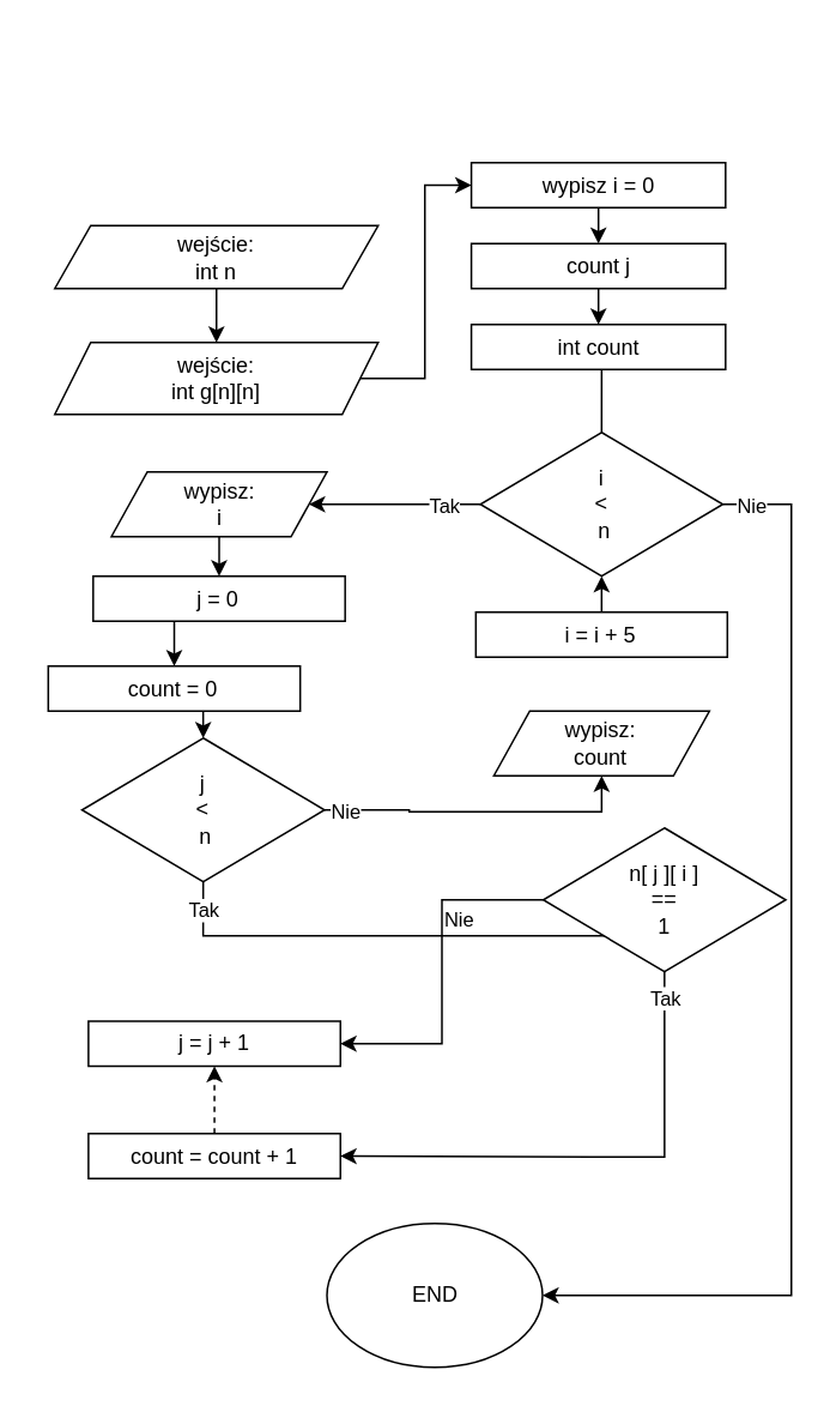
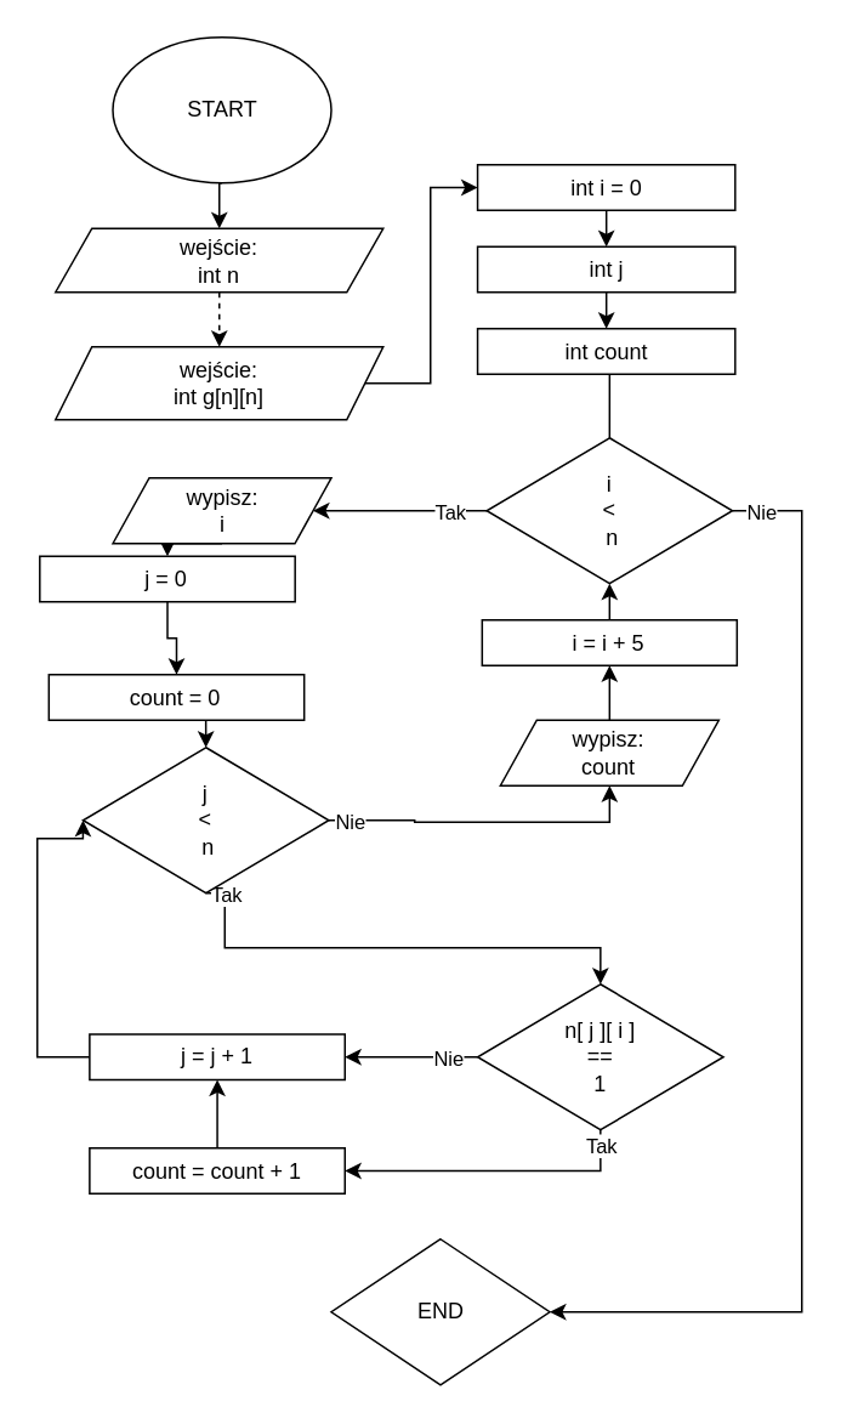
  <mxCell id="0" />
  <mxCell id="1" parent="0" />
+ <mxCell id="2" style="edgeStyle=orthogonalEdgeStyle;rounded=0;orthogonalLoop=1;jettySize=auto;html=1;exitX=0.5;exitY=1;exitDx=0;exitDy=0;entryX=0.5;entryY=0;entryDx=0;entryDy=0;" parent="1" source="3" target="16" edge="1"><mxGeometry relative="1" as="geometry" /></mxCell>
+ <mxCell id="3" value="START" style="ellipse;whiteSpace=wrap;html=1;" parent="1" vertex="1"><mxGeometry x="61.5" y="20" width="120" height="80" as="geometry" /></mxCell>
  <mxCell id="4" style="edgeStyle=orthogonalEdgeStyle;rounded=0;orthogonalLoop=1;jettySize=auto;html=1;exitX=1;exitY=0.5;exitDx=0;exitDy=0;entryX=0;entryY=0.5;entryDx=0;entryDy=0;" parent="1" source="5" target="38" edge="1"><mxGeometry relative="1" as="geometry"><mxPoint x="261.13" y="102.5" as="targetPoint" /></mxGeometry></mxCell>
  <mxCell id="5" value="wejście:&lt;br&gt;int g[n][n]" style="shape=parallelogram;perimeter=parallelogramPerimeter;whiteSpace=wrap;html=1;fixedSize=1;" parent="1" vertex="1"><mxGeometry x="30" y="190" width="180" height="40" as="geometry" /></mxCell>
  <mxCell id="6" style="edgeStyle=orthogonalEdgeStyle;rounded=0;orthogonalLoop=1;jettySize=auto;html=1;exitX=0.5;exitY=1;exitDx=0;exitDy=0;entryX=0.5;entryY=0;entryDx=0;entryDy=0;" edge="1" parent="1" source="7" target="36"><mxGeometry relative="1" as="geometry" /></mxCell>
- <mxCell id="7" value="count j" style="rounded=0;whiteSpace=wrap;html=1;" parent="1" vertex="1"><mxGeometry x="261.88" y="135" width="141.5" height="25" as="geometry" /></mxCell>
+ <mxCell id="7" value="int j" style="rounded=0;whiteSpace=wrap;html=1;" parent="1" vertex="1"><mxGeometry x="261.88" y="135" width="141.5" height="25" as="geometry" /></mxCell>
  <mxCell id="8" style="edgeStyle=orthogonalEdgeStyle;rounded=0;orthogonalLoop=1;jettySize=auto;html=1;exitX=1;exitY=0.5;exitDx=0;exitDy=0;entryX=1;entryY=0.5;entryDx=0;entryDy=0;" parent="1" source="12" target="13" edge="1"><mxGeometry relative="1" as="geometry"><Array as="points"><mxPoint x="440" y="280" /><mxPoint x="440" y="720" /></Array></mxGeometry></mxCell>
  <mxCell id="9" value="Nie" style="edgeLabel;html=1;align=center;verticalAlign=middle;resizable=0;points=[];" parent="8" vertex="1" connectable="0"><mxGeometry x="-0.959" y="1" relative="1" as="geometry"><mxPoint x="3" y="1" as="offset" /></mxGeometry></mxCell>
  <mxCell id="10" style="edgeStyle=orthogonalEdgeStyle;rounded=0;orthogonalLoop=1;jettySize=auto;html=1;exitX=0;exitY=0.5;exitDx=0;exitDy=0;entryX=1;entryY=0.5;entryDx=0;entryDy=0;" parent="1" source="12" target="34" edge="1"><mxGeometry relative="1" as="geometry" /></mxCell>
  <mxCell id="11" value="Tak" style="edgeLabel;html=1;align=center;verticalAlign=middle;resizable=0;points=[];" parent="10" vertex="1" connectable="0"><mxGeometry x="-0.708" relative="1" as="geometry"><mxPoint x="-6" as="offset" /></mxGeometry></mxCell>
  <mxCell id="12" value="i&lt;br&gt;&amp;lt;&lt;br&gt;&amp;nbsp;n" style="rhombus;whiteSpace=wrap;html=1;" parent="1" vertex="1"><mxGeometry x="266.88" y="240" width="135" height="80" as="geometry" /></mxCell>
- <mxCell id="13" value="END" style="ellipse;whiteSpace=wrap;html=1;" parent="1" vertex="1"><mxGeometry x="181.5" y="680" width="120" height="80" as="geometry" /></mxCell>
- <mxCell id="14" style="edgeStyle=orthogonalEdgeStyle;rounded=0;orthogonalLoop=1;jettySize=auto;html=1;exitX=0.5;exitY=0;exitDx=0;exitDy=0;entryX=0.5;entryY=1;entryDx=0;entryDy=0;dashed=1;" parent="1" source="41" target="27" edge="1"><mxGeometry relative="1" as="geometry"><mxPoint x="118.87" y="617.5" as="sourcePoint" /></mxGeometry></mxCell>
- <mxCell id="15" style="edgeStyle=orthogonalEdgeStyle;rounded=0;orthogonalLoop=1;jettySize=auto;html=1;exitX=0.5;exitY=1;exitDx=0;exitDy=0;entryX=0.5;entryY=0;entryDx=0;entryDy=0;" parent="1" source="16" target="5" edge="1"><mxGeometry relative="1" as="geometry" /></mxCell>
+ <mxCell id="13" value="END" style="rhombus;whiteSpace=wrap;html=1;" parent="1" vertex="1"><mxGeometry x="181.5" y="680" width="120" height="80" as="geometry" /></mxCell>
+ <mxCell id="14" style="edgeStyle=orthogonalEdgeStyle;rounded=0;orthogonalLoop=1;jettySize=auto;html=1;exitX=0.5;exitY=0;exitDx=0;exitDy=0;entryX=0.5;entryY=1;entryDx=0;entryDy=0;" parent="1" source="41" target="27" edge="1"><mxGeometry relative="1" as="geometry"><mxPoint x="118.87" y="617.5" as="sourcePoint" /></mxGeometry></mxCell>
+ <mxCell id="15" style="edgeStyle=orthogonalEdgeStyle;rounded=0;orthogonalLoop=1;jettySize=auto;html=1;exitX=0.5;exitY=1;exitDx=0;exitDy=0;entryX=0.5;entryY=0;entryDx=0;entryDy=0;dashed=1;" parent="1" source="16" target="5" edge="1"><mxGeometry relative="1" as="geometry" /></mxCell>
  <mxCell id="16" value="wejście:&lt;br&gt;int n" style="shape=parallelogram;perimeter=parallelogramPerimeter;whiteSpace=wrap;html=1;fixedSize=1;" parent="1" vertex="1"><mxGeometry x="30" y="125" width="180" height="35" as="geometry" /></mxCell>
  <mxCell id="17" style="edgeStyle=orthogonalEdgeStyle;rounded=0;orthogonalLoop=1;jettySize=auto;html=1;exitX=0.5;exitY=1;exitDx=0;exitDy=0;entryX=0.5;entryY=0;entryDx=0;entryDy=0;" edge="1" parent="1" source="18" target="40"><mxGeometry relative="1" as="geometry" /></mxCell>
- <mxCell id="18" value="j = 0" style="rounded=0;whiteSpace=wrap;html=1;" parent="1" vertex="1"><mxGeometry x="51.37" y="320" width="140.25" height="25" as="geometry" /></mxCell>
+ <mxCell id="18" value="j = 0" style="rounded=0;whiteSpace=wrap;html=1;" parent="1" vertex="1"><mxGeometry x="21.37" y="305" width="140.25" height="25" as="geometry" /></mxCell>
  <mxCell id="19" style="edgeStyle=orthogonalEdgeStyle;rounded=0;orthogonalLoop=1;jettySize=auto;html=1;exitX=0.5;exitY=1;exitDx=0;exitDy=0;entryX=0.5;entryY=0;entryDx=0;entryDy=0;" parent="1" source="23" target="32" edge="1"><mxGeometry relative="1" as="geometry"><Array as="points"><mxPoint x="123" y="520" /><mxPoint x="329" y="520" /></Array></mxGeometry></mxCell>
  <mxCell id="20" value="Tak" style="edgeLabel;html=1;align=center;verticalAlign=middle;resizable=0;points=[];" parent="19" vertex="1" connectable="0"><mxGeometry x="-0.853" relative="1" as="geometry"><mxPoint y="-9" as="offset" /></mxGeometry></mxCell>
  <mxCell id="21" style="edgeStyle=orthogonalEdgeStyle;rounded=0;orthogonalLoop=1;jettySize=auto;html=1;exitX=1;exitY=0.5;exitDx=0;exitDy=0;entryX=0.5;entryY=1;entryDx=0;entryDy=0;" parent="1" source="23" target="43" edge="1"><mxGeometry relative="1" as="geometry"><mxPoint x="266.88" y="460" as="targetPoint" /></mxGeometry></mxCell>
  <mxCell id="22" value="Nie" style="edgeLabel;html=1;align=center;verticalAlign=middle;resizable=0;points=[];" parent="21" vertex="1" connectable="0"><mxGeometry x="-0.74" y="1" relative="1" as="geometry"><mxPoint x="-12" y="1" as="offset" /></mxGeometry></mxCell>
  <mxCell id="23" value="j&lt;br&gt;&amp;lt;&lt;br&gt;&amp;nbsp;n" style="rhombus;whiteSpace=wrap;html=1;" parent="1" vertex="1"><mxGeometry x="45.13" y="410" width="135" height="80" as="geometry" /></mxCell>
  <mxCell id="24" style="edgeStyle=orthogonalEdgeStyle;rounded=0;orthogonalLoop=1;jettySize=auto;html=1;exitX=0.5;exitY=0;exitDx=0;exitDy=0;entryX=0.5;entryY=1;entryDx=0;entryDy=0;" parent="1" source="25" target="12" edge="1"><mxGeometry relative="1" as="geometry" /></mxCell>
  <mxCell id="25" value="i = i + 5" style="rounded=0;whiteSpace=wrap;html=1;" parent="1" vertex="1"><mxGeometry x="264.38" y="340" width="140" height="25" as="geometry" /></mxCell>
+ <mxCell id="26" style="edgeStyle=orthogonalEdgeStyle;rounded=0;orthogonalLoop=1;jettySize=auto;html=1;exitX=0;exitY=0.5;exitDx=0;exitDy=0;entryX=0;entryY=0.5;entryDx=0;entryDy=0;" parent="1" source="27" target="23" edge="1"><mxGeometry relative="1" as="geometry"><Array as="points"><mxPoint x="20" y="580" /><mxPoint x="20" y="460" /></Array></mxGeometry></mxCell>
  <mxCell id="27" value="j = j + 1" style="rounded=0;whiteSpace=wrap;html=1;" parent="1" vertex="1"><mxGeometry x="48.75" y="567.5" width="140.25" height="25" as="geometry" /></mxCell>
  <mxCell id="28" style="edgeStyle=orthogonalEdgeStyle;rounded=0;orthogonalLoop=1;jettySize=auto;html=1;exitX=0;exitY=0.5;exitDx=0;exitDy=0;entryX=1;entryY=0.5;entryDx=0;entryDy=0;" parent="1" source="32" target="27" edge="1"><mxGeometry relative="1" as="geometry" /></mxCell>
  <mxCell id="29" value="Nie" style="edgeLabel;html=1;align=center;verticalAlign=middle;resizable=0;points=[];" parent="28" vertex="1" connectable="0"><mxGeometry x="-0.306" relative="1" as="geometry"><mxPoint x="9" as="offset" /></mxGeometry></mxCell>
  <mxCell id="30" style="edgeStyle=orthogonalEdgeStyle;rounded=0;orthogonalLoop=1;jettySize=auto;html=1;exitX=0.5;exitY=1;exitDx=0;exitDy=0;entryX=1;entryY=0.5;entryDx=0;entryDy=0;" parent="1" source="32" target="41" edge="1"><mxGeometry relative="1" as="geometry"><Array as="points"><mxPoint x="329" y="643" /><mxPoint x="189" y="643" /></Array><mxPoint x="168.87" y="635.5" as="targetPoint" /></mxGeometry></mxCell>
  <mxCell id="31" value="Tak" style="edgeLabel;html=1;align=center;verticalAlign=middle;resizable=0;points=[];" parent="30" vertex="1" connectable="0"><mxGeometry x="-0.891" relative="1" as="geometry"><mxPoint as="offset" /></mxGeometry></mxCell>
- <mxCell id="32" value="n[ j ][ i ]&lt;br&gt;==&lt;br&gt;1" style="rhombus;whiteSpace=wrap;html=1;" parent="1" vertex="1"><mxGeometry x="301.88" y="460" width="135" height="80" as="geometry" /></mxCell>
+ <mxCell id="32" value="n[ j ][ i ]&lt;br&gt;==&lt;br&gt;1" style="rhombus;whiteSpace=wrap;html=1;" parent="1" vertex="1"><mxGeometry x="261.88" y="540" width="135" height="80" as="geometry" /></mxCell>
  <mxCell id="33" style="edgeStyle=orthogonalEdgeStyle;rounded=0;orthogonalLoop=1;jettySize=auto;html=1;exitX=0.5;exitY=1;exitDx=0;exitDy=0;entryX=0.5;entryY=0;entryDx=0;entryDy=0;" edge="1" parent="1" source="34" target="18"><mxGeometry relative="1" as="geometry"><mxPoint x="120.375" y="320" as="targetPoint" /></mxGeometry></mxCell>
  <mxCell id="34" value="wypisz:&lt;br&gt;i" style="shape=parallelogram;perimeter=parallelogramPerimeter;whiteSpace=wrap;html=1;fixedSize=1;" vertex="1" parent="1"><mxGeometry x="61.5" y="262" width="120" height="36" as="geometry" /></mxCell>
  <mxCell id="35" style="edgeStyle=orthogonalEdgeStyle;rounded=0;orthogonalLoop=1;jettySize=auto;html=1;exitX=0.5;exitY=1;exitDx=0;exitDy=0;entryX=0.5;entryY=0;entryDx=0;entryDy=0;endArrow=none;" edge="1" parent="1" source="36" target="12"><mxGeometry relative="1" as="geometry" /></mxCell>
  <mxCell id="36" value="int count" style="rounded=0;whiteSpace=wrap;html=1;" vertex="1" parent="1"><mxGeometry x="261.88" y="180" width="141.5" height="25" as="geometry" /></mxCell>
  <mxCell id="37" style="edgeStyle=orthogonalEdgeStyle;rounded=0;orthogonalLoop=1;jettySize=auto;html=1;exitX=0.5;exitY=1;exitDx=0;exitDy=0;entryX=0.5;entryY=0;entryDx=0;entryDy=0;" edge="1" parent="1" source="38" target="7"><mxGeometry relative="1" as="geometry" /></mxCell>
- <mxCell id="38" value="wypisz i = 0" style="rounded=0;whiteSpace=wrap;html=1;" vertex="1" parent="1"><mxGeometry x="261.88" y="90" width="141.5" height="25" as="geometry" /></mxCell>
+ <mxCell id="38" value="int i = 0" style="rounded=0;whiteSpace=wrap;html=1;" vertex="1" parent="1"><mxGeometry x="261.88" y="90" width="141.5" height="25" as="geometry" /></mxCell>
  <mxCell id="39" style="edgeStyle=orthogonalEdgeStyle;rounded=0;orthogonalLoop=1;jettySize=auto;html=1;exitX=0.5;exitY=1;exitDx=0;exitDy=0;entryX=0.5;entryY=0;entryDx=0;entryDy=0;" edge="1" parent="1" source="40" target="23"><mxGeometry relative="1" as="geometry" /></mxCell>
  <mxCell id="40" value="count = 0" style="rounded=0;whiteSpace=wrap;html=1;" vertex="1" parent="1"><mxGeometry x="26.37" y="370" width="140.25" height="25" as="geometry" /></mxCell>
  <mxCell id="41" value="count = count + 1" style="rounded=0;whiteSpace=wrap;html=1;" vertex="1" parent="1"><mxGeometry x="48.75" y="630" width="140.25" height="25" as="geometry" /></mxCell>
+ <mxCell id="42" style="edgeStyle=orthogonalEdgeStyle;rounded=0;orthogonalLoop=1;jettySize=auto;html=1;exitX=0.5;exitY=0;exitDx=0;exitDy=0;entryX=0.5;entryY=1;entryDx=0;entryDy=0;" edge="1" parent="1" source="43" target="25"><mxGeometry relative="1" as="geometry"><mxPoint x="334.38" y="420" as="sourcePoint" /></mxGeometry></mxCell>
  <mxCell id="43" value="wypisz:&lt;br&gt;count" style="shape=parallelogram;perimeter=parallelogramPerimeter;whiteSpace=wrap;html=1;fixedSize=1;" vertex="1" parent="1"><mxGeometry x="274.38" y="395" width="120" height="36" as="geometry" /></mxCell>
